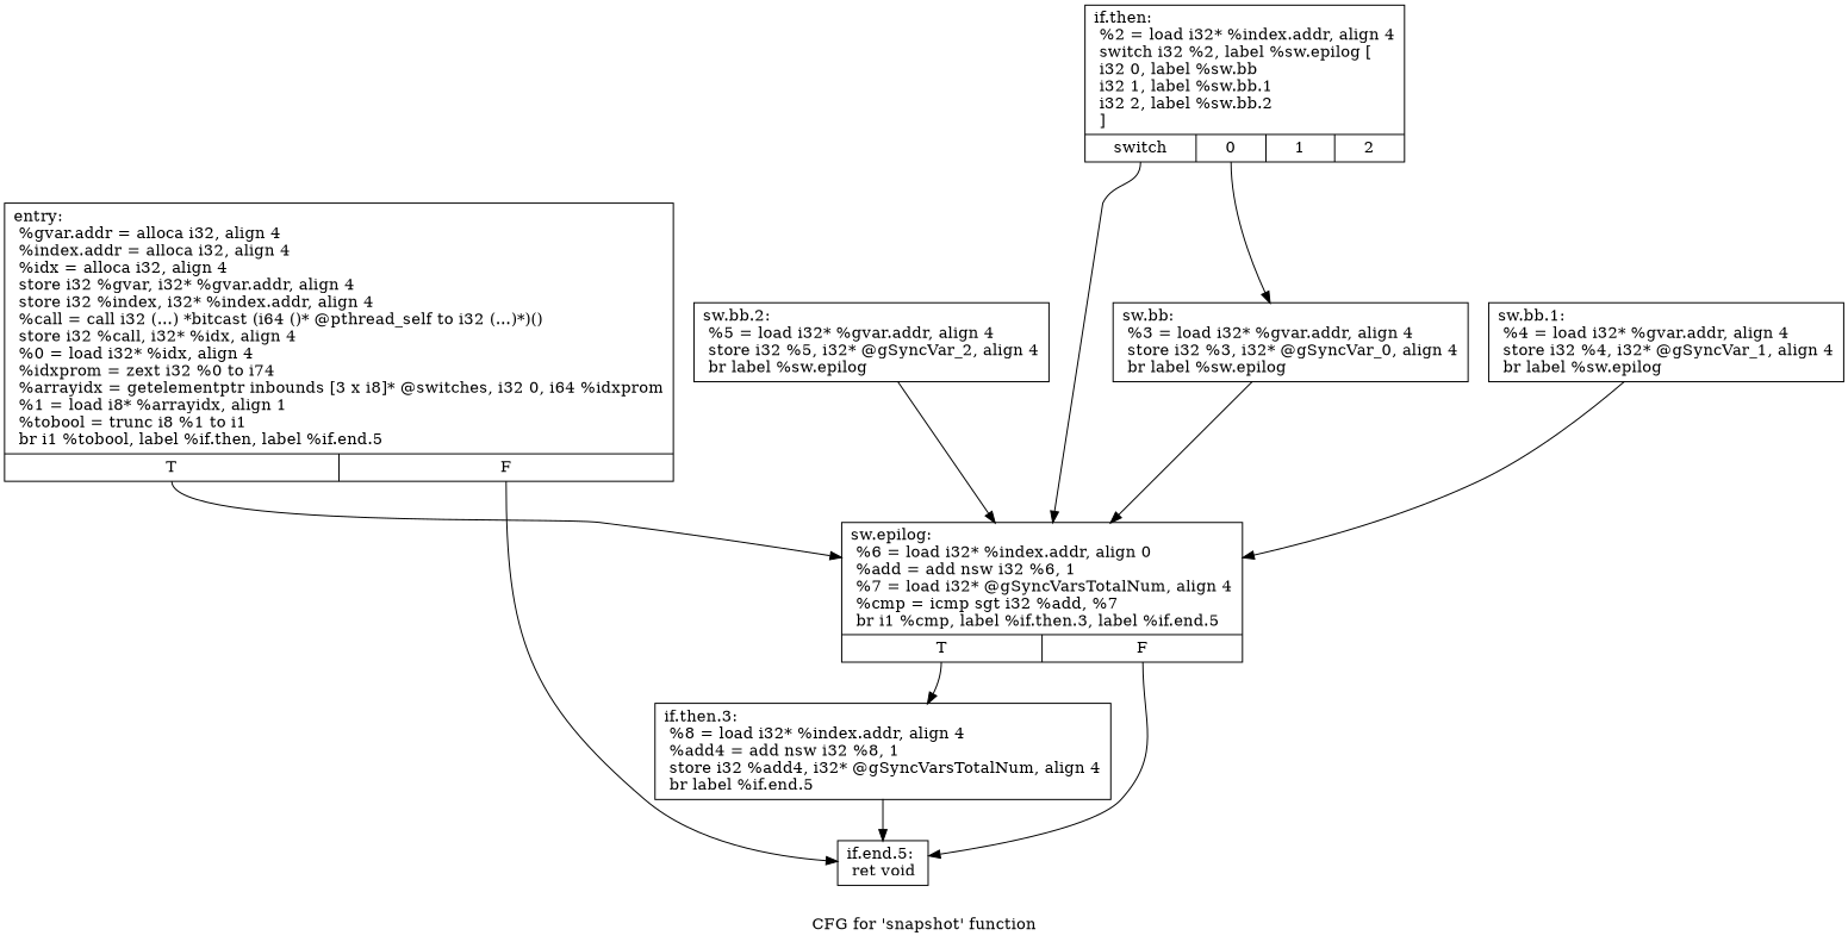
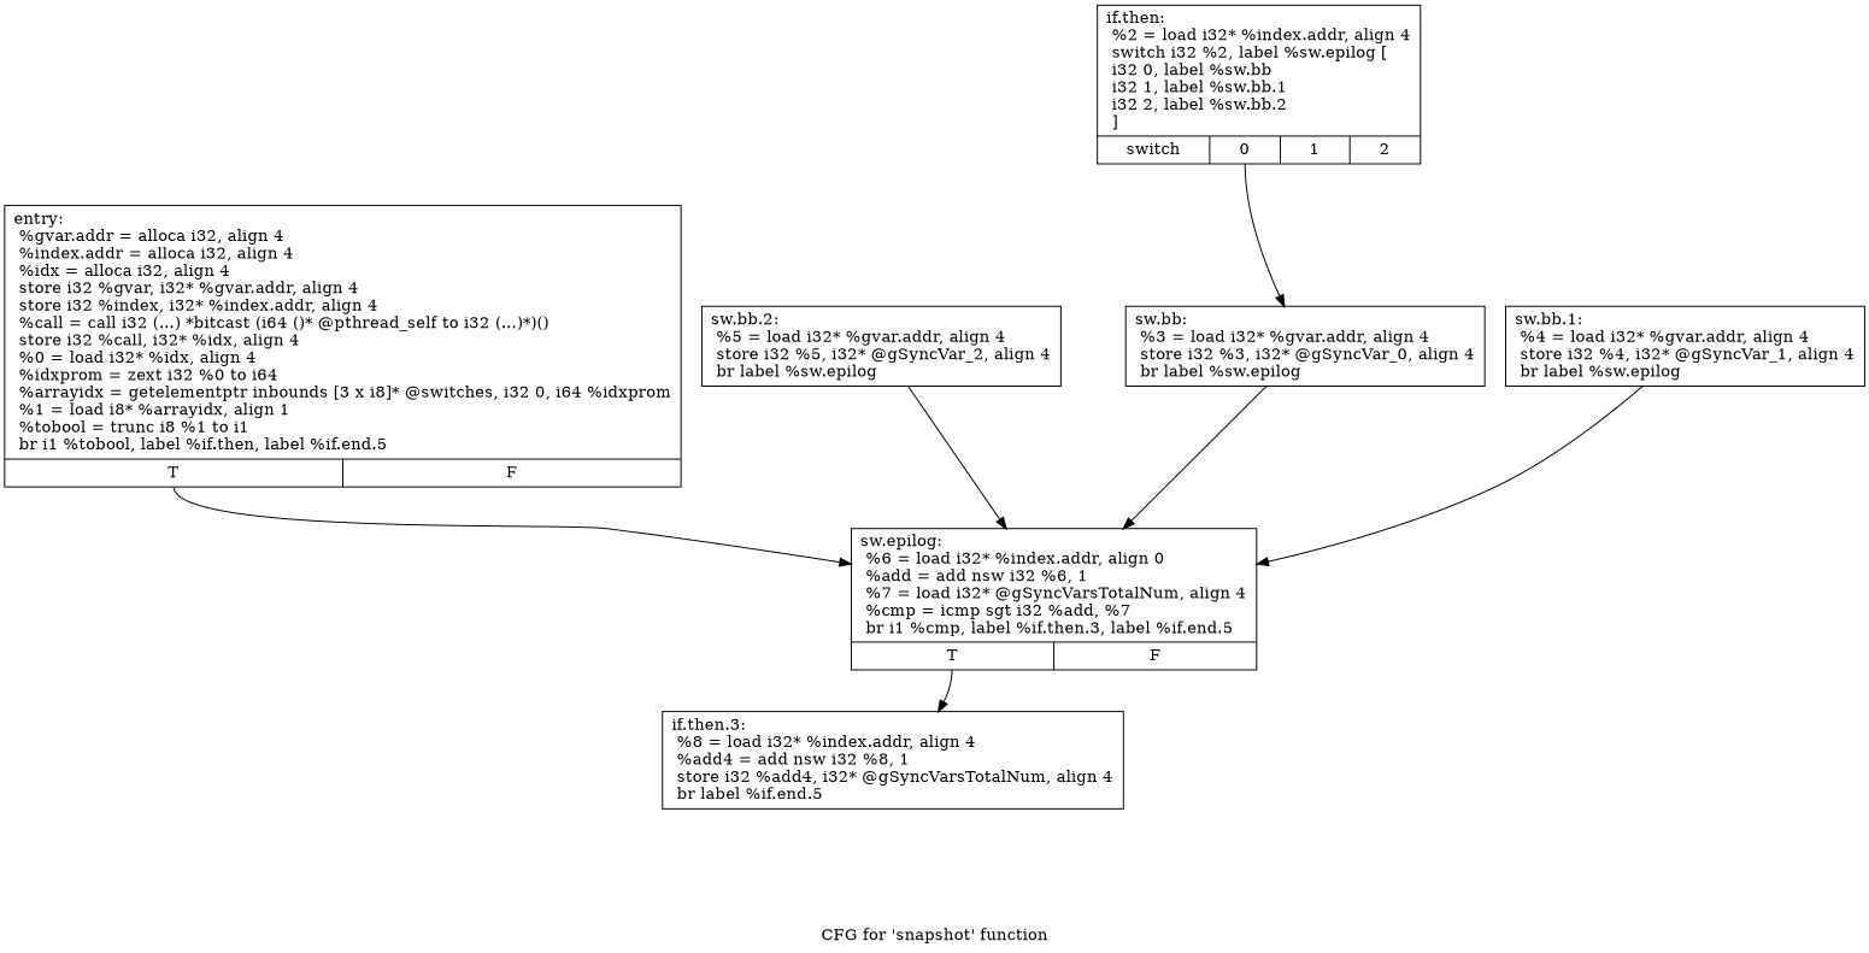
  digraph {
    label="CFG for 'snapshot' function"
    node [shape=record]
-   n1 [label="{entry:\l  %gvar.addr = alloca i32, align 4\l  %index.addr = alloca i32, align 4\l  %idx = alloca i32, align 4\l  store i32 %gvar, i32* %gvar.addr, align 4\l  store i32 %index, i32* %index.addr, align 4\l  %call = call i32 (...) *bitcast (i64 ()* @pthread_self to i32 (...)*)()\l  store i32 %call, i32* %idx, align 4\l  %0 = load i32* %idx, align 4\l  %idxprom = zext i32 %0 to i74\l  %arrayidx = getelementptr inbounds [3 x i8]* @switches, i32 0, i64 %idxprom\l  %1 = load i8* %arrayidx, align 1\l  %tobool = trunc i8 %1 to i1\l  br i1 %tobool, label %if.then, label %if.end.5\l|{<s0>T|<s1>F}}"]
-   n2 [label="{if.end.5:                                         \l  ret void\l}"]
+   n1 [label="{entry:\l  %gvar.addr = alloca i32, align 4\l  %index.addr = alloca i32, align 4\l  %idx = alloca i32, align 4\l  store i32 %gvar, i32* %gvar.addr, align 4\l  store i32 %index, i32* %index.addr, align 4\l  %call = call i32 (...) *bitcast (i64 ()* @pthread_self to i32 (...)*)()\l  store i32 %call, i32* %idx, align 4\l  %0 = load i32* %idx, align 4\l  %idxprom = zext i32 %0 to i64\l  %arrayidx = getelementptr inbounds [3 x i8]* @switches, i32 0, i64 %idxprom\l  %1 = load i8* %arrayidx, align 1\l  %tobool = trunc i8 %1 to i1\l  br i1 %tobool, label %if.then, label %if.end.5\l|{<s0>T|<s1>F}}"]
    n3 [label="{sw.epilog:                                        \l  %6 = load i32* %index.addr, align 0\l  %add = add nsw i32 %6, 1\l  %7 = load i32* @gSyncVarsTotalNum, align 4\l  %cmp = icmp sgt i32 %add, %7\l  br i1 %cmp, label %if.then.3, label %if.end.5\l|{<s0>T|<s1>F}}"]
    n4 [label="{if.then:                                          \l  %2 = load i32* %index.addr, align 4\l  switch i32 %2, label %sw.epilog [\l    i32 0, label %sw.bb\l    i32 1, label %sw.bb.1\l    i32 2, label %sw.bb.2\l  ]\l|{<s0>switch|<s1>0|<s2>1|<s3>2}}"]
    n5 [label="{sw.bb:                                            \l  %3 = load i32* %gvar.addr, align 4\l  store i32 %3, i32* @gSyncVar_0, align 4\l  br label %sw.epilog\l}"]
    n6 [label="{if.then.3:                                        \l  %8 = load i32* %index.addr, align 4\l  %add4 = add nsw i32 %8, 1\l  store i32 %add4, i32* @gSyncVarsTotalNum, align 4\l  br label %if.end.5\l}"]
    n7 [label="{sw.bb.1:                                          \l  %4 = load i32* %gvar.addr, align 4\l  store i32 %4, i32* @gSyncVar_1, align 4\l  br label %sw.epilog\l}"]
    n8 [label="{sw.bb.2:                                          \l  %5 = load i32* %gvar.addr, align 4\l  store i32 %5, i32* @gSyncVar_2, align 4\l  br label %sw.epilog\l}"]
-   n1 -> n2 [tailport=s1]
    n1 -> n3 [tailport=s0]
-   n3 -> n2 [tailport=s1]
    n3 -> n6 [tailport=s0]
-   n4 -> n3 [tailport=s0]
    n4 -> n5 [tailport=s1]
    n5 -> n3
-   n6 -> n2
    n7 -> n3
    n8 -> n3
  }
